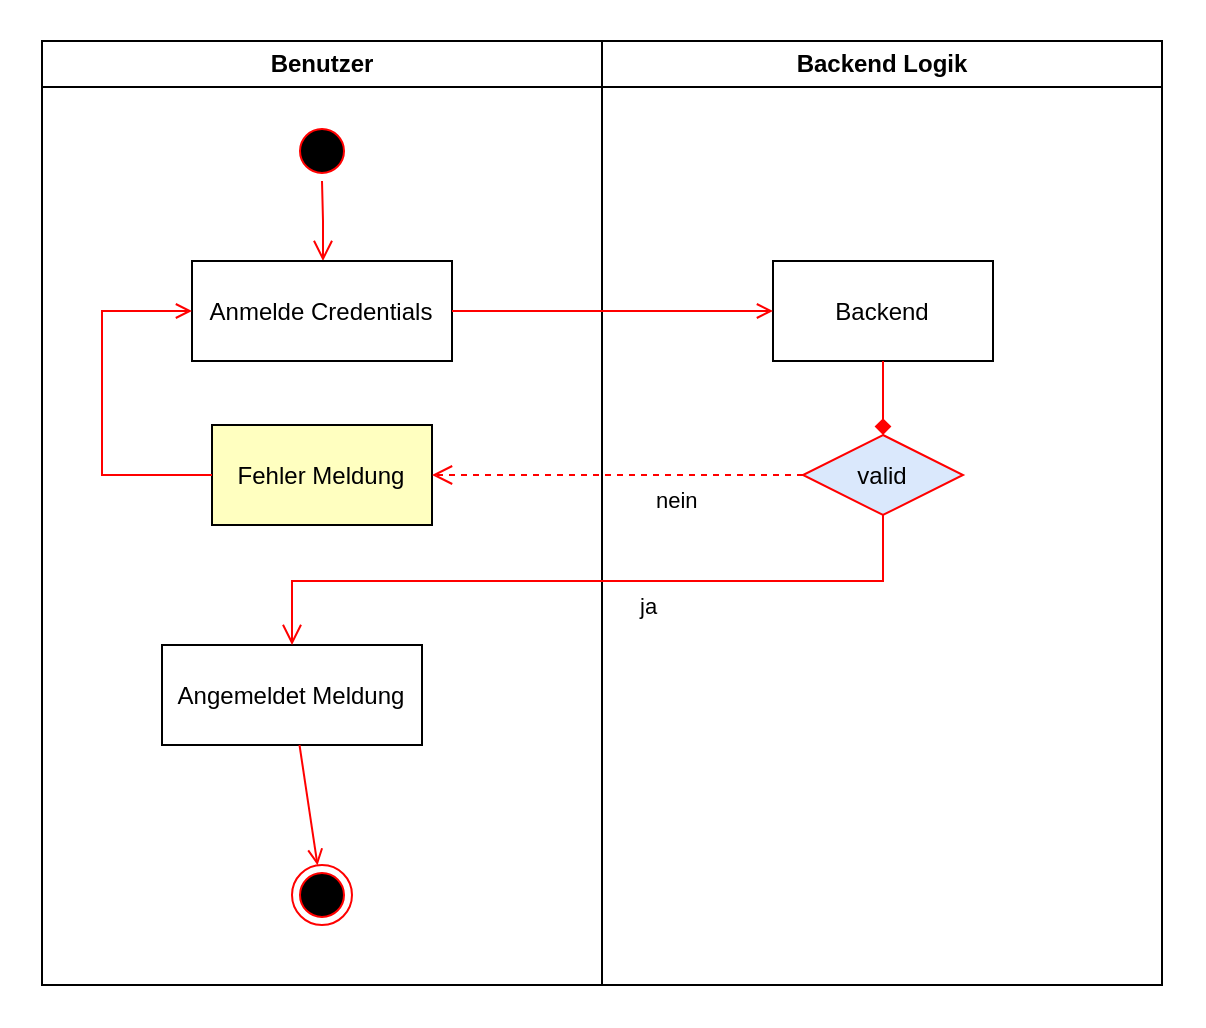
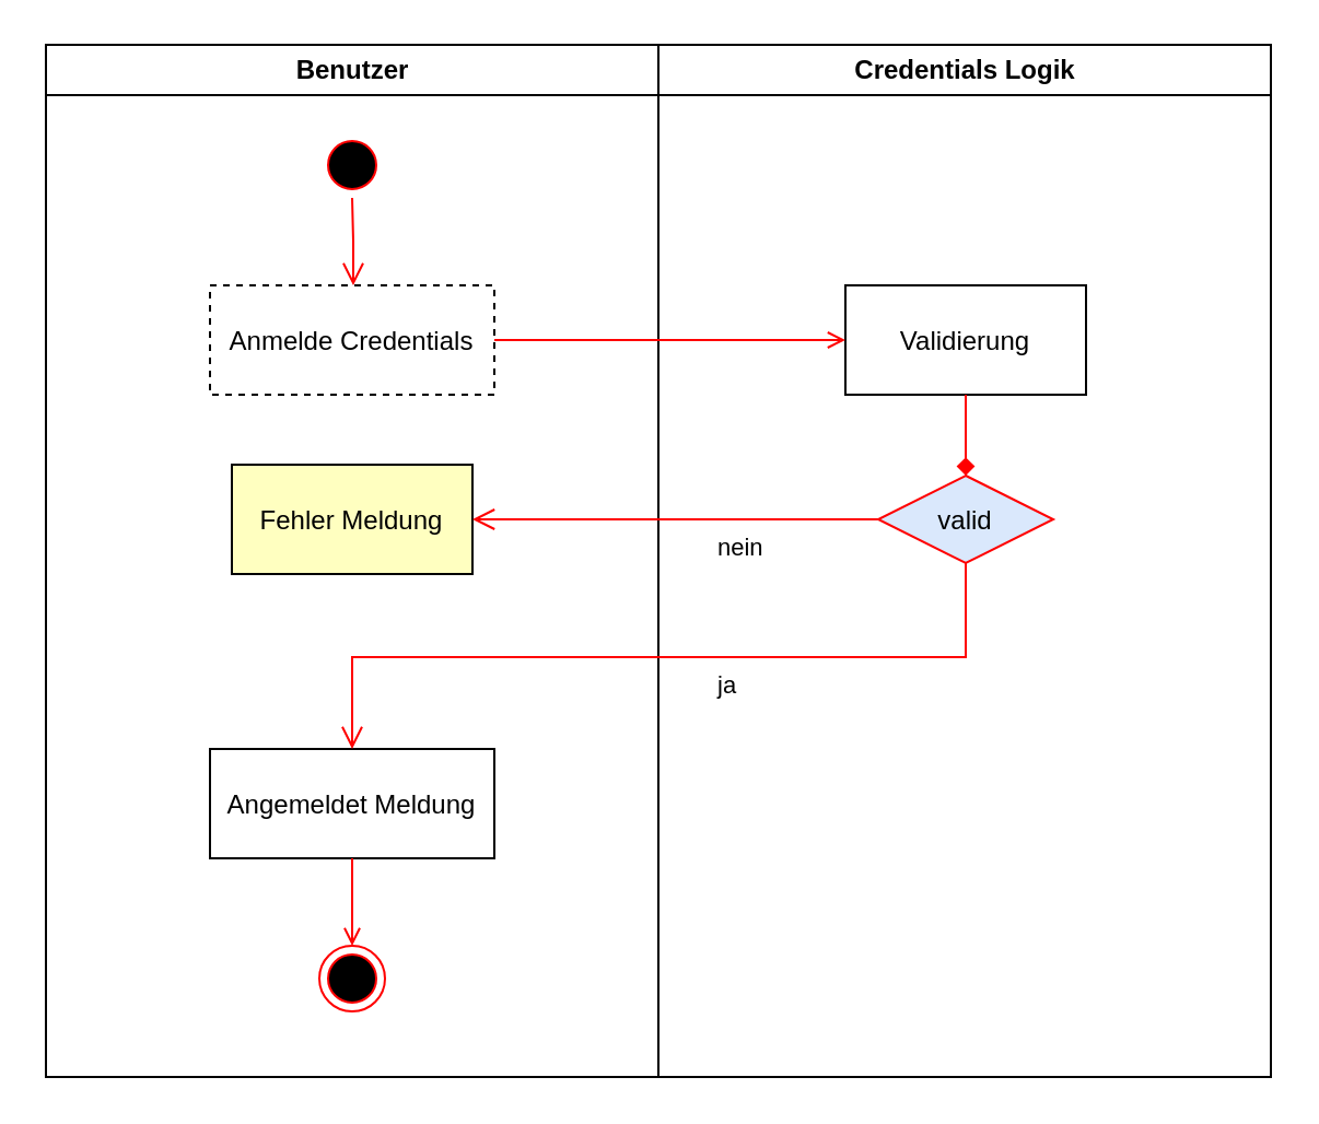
  <mxCell id="0" />
  <mxCell id="1" parent="0" />
  <mxCell id="2" value="Benutzer" style="swimlane;whiteSpace=wrap" parent="1" vertex="1"><mxGeometry x="20.5" y="20" width="280" height="472" as="geometry" /></mxCell>
  <mxCell id="3" value="" style="ellipse;shape=startState;fillColor=#000000;strokeColor=#ff0000;" parent="2" vertex="1"><mxGeometry x="125" y="40" width="30" height="30" as="geometry" /></mxCell>
  <mxCell id="4" value="" style="edgeStyle=elbowEdgeStyle;elbow=horizontal;verticalAlign=bottom;endArrow=open;endSize=8;strokeColor=#FF0000;endFill=1;rounded=0" parent="2" source="3" target="5" edge="1"><mxGeometry x="100" y="40" as="geometry"><mxPoint x="115" y="110" as="targetPoint" /></mxGeometry></mxCell>
- <mxCell id="5" value="Anmelde Credentials" style="" parent="2" vertex="1"><mxGeometry x="75" y="110" width="130" height="50" as="geometry" /></mxCell>
+ <mxCell id="5" value="Anmelde Credentials" style="dashed=1;" parent="2" vertex="1"><mxGeometry x="75" y="110" width="130" height="50" as="geometry" /></mxCell>
  <mxCell id="6" value="Fehler Meldung" style="fillColor=#ffffc0;" parent="2" vertex="1"><mxGeometry x="85" y="192" width="110" height="50" as="geometry" /></mxCell>
- <mxCell id="7" value="" style="edgeStyle=elbowEdgeStyle;elbow=horizontal;strokeColor=#FF0000;endArrow=open;endFill=1;rounded=0;exitX=0;exitY=0.5;exitDx=0;exitDy=0;" parent="2" source="6" target="5" edge="1"><mxGeometry width="100" height="100" relative="1" as="geometry"><mxPoint x="160" y="290" as="sourcePoint" /><mxPoint x="260" y="190" as="targetPoint" /><Array as="points"><mxPoint x="30" y="250" /></Array></mxGeometry></mxCell>
  <mxCell id="8" value="" style="ellipse;shape=endState;fillColor=#000000;strokeColor=#ff0000" parent="2" vertex="1"><mxGeometry x="125" y="412" width="30" height="30" as="geometry" /></mxCell>
- <mxCell id="9" value="Angemeldet Meldung" style="" parent="2" vertex="1"><mxGeometry x="60" y="302" width="130" height="50" as="geometry" /></mxCell>
+ <mxCell id="9" value="Angemeldet Meldung" style="" parent="2" vertex="1"><mxGeometry x="75" y="322" width="130" height="50" as="geometry" /></mxCell>
  <mxCell id="10" value="" style="endArrow=open;strokeColor=#FF0000;endFill=1;rounded=0" parent="2" source="9" target="8" edge="1"><mxGeometry relative="1" as="geometry" /></mxCell>
- <mxCell id="11" value="Backend Logik" style="swimlane;whiteSpace=wrap;startSize=23;" parent="1" vertex="1"><mxGeometry x="300.5" y="20" width="280" height="472" as="geometry" /></mxCell>
- <mxCell id="12" value="Backend" style="" parent="11" vertex="1"><mxGeometry x="85.5" y="110" width="110" height="50" as="geometry" /></mxCell>
+ <mxCell id="11" value="Credentials Logik" style="swimlane;whiteSpace=wrap;startSize=23;" parent="1" vertex="1"><mxGeometry x="300.5" y="20" width="280" height="472" as="geometry" /></mxCell>
+ <mxCell id="12" value="Validierung" style="" parent="11" vertex="1"><mxGeometry x="85.5" y="110" width="110" height="50" as="geometry" /></mxCell>
  <mxCell id="13" value="" style="endArrow=diamond;strokeColor=#FF0000;endFill=1;rounded=0;entryX=0.5;entryY=0;entryDx=0;entryDy=0;" parent="11" source="12" target="14" edge="1"><mxGeometry relative="1" as="geometry" /></mxCell>
  <mxCell id="14" value="valid" style="rhombus;fillColor=#dae8fc;strokeColor=#ff0000;" parent="11" vertex="1"><mxGeometry x="100.5" y="197" width="80" height="40" as="geometry" /></mxCell>
  <mxCell id="15" value="" style="endArrow=open;strokeColor=#FF0000;endFill=1;rounded=0" parent="1" source="5" target="12" edge="1"><mxGeometry relative="1" as="geometry" /></mxCell>
- <mxCell id="16" value="nein" style="edgeStyle=elbowEdgeStyle;elbow=horizontal;align=left;verticalAlign=top;endArrow=open;endSize=8;strokeColor=#FF0000;endFill=1;rounded=0;entryX=1;entryY=0.5;entryDx=0;entryDy=0;exitX=0;exitY=0.5;exitDx=0;exitDy=0;dashed=1;" edge="1" parent="1" source="14" target="6"><mxGeometry x="-0.191" relative="1" as="geometry"><mxPoint x="276" y="242" as="targetPoint" /><mxPoint x="335.5" y="242" as="sourcePoint" /><Array as="points"><mxPoint x="306" y="242" /></Array><mxPoint as="offset" /></mxGeometry></mxCell>
+ <mxCell id="16" value="nein" style="edgeStyle=elbowEdgeStyle;elbow=horizontal;align=left;verticalAlign=top;endArrow=open;endSize=8;strokeColor=#FF0000;endFill=1;rounded=0;entryX=1;entryY=0.5;entryDx=0;entryDy=0;exitX=0;exitY=0.5;exitDx=0;exitDy=0;" edge="1" parent="1" source="14" target="6"><mxGeometry x="-0.191" relative="1" as="geometry"><mxPoint x="276" y="242" as="targetPoint" /><mxPoint x="335.5" y="242" as="sourcePoint" /><Array as="points"><mxPoint x="306" y="242" /></Array><mxPoint as="offset" /></mxGeometry></mxCell>
  <mxCell id="17" value="ja" style="edgeStyle=elbowEdgeStyle;elbow=vertical;align=left;verticalAlign=top;endArrow=open;endSize=8;strokeColor=#FF0000;endFill=1;rounded=0" parent="1" source="14" target="9" edge="1"><mxGeometry x="-0.133" relative="1" as="geometry"><mxPoint x="376" y="382" as="targetPoint" /><mxPoint as="offset" /></mxGeometry></mxCell>
